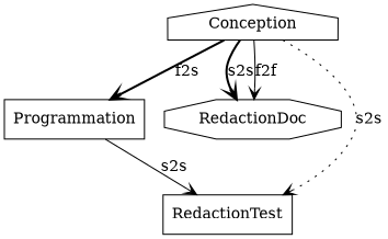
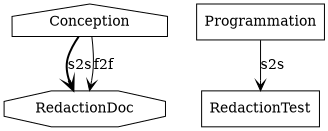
  digraph {
    node [shape=box]
    edge [arrowhead=vee style=bold]
    Conception [shape=house]
    Programmation
    RedactionDoc [shape=octagon]
    RedactionTest
-   Conception -> Programmation [label=f2s]
    Conception -> RedactionDoc [label=s2s]
    Conception -> RedactionDoc [label=f2f style=solid]
-   Conception -> RedactionTest [label=s2s style=dotted]
    Programmation -> RedactionTest [label=s2s style=solid]
  }
